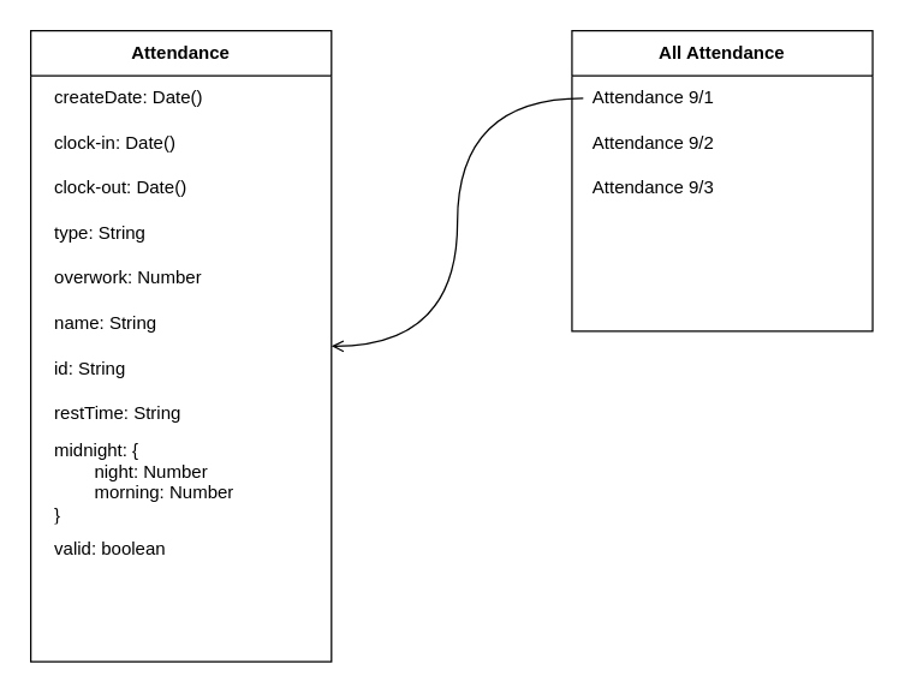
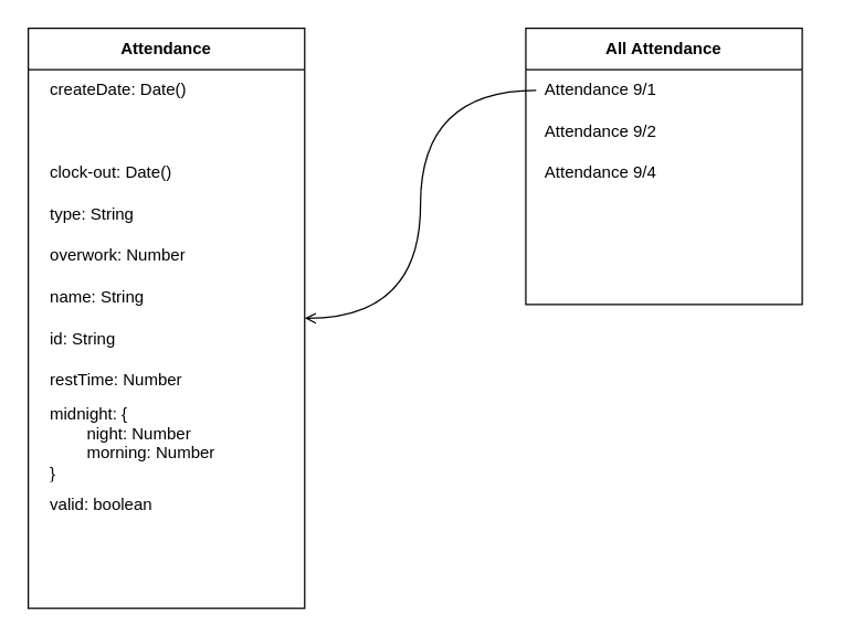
  <mxCell id="0" />
  <mxCell id="1" parent="0" />
  <mxCell id="2" value="Attendance" style="swimlane;whiteSpace=wrap;html=1;startSize=30;" vertex="1" parent="1"><mxGeometry x="20" y="20" width="200" height="420" as="geometry" /></mxCell>
  <mxCell id="3" value="createDate: Date()" style="text;strokeColor=none;fillColor=none;align=left;verticalAlign=middle;spacingLeft=4;spacingRight=4;overflow=hidden;points=[[0,0.5],[1,0.5]];portConstraint=eastwest;rotatable=0;whiteSpace=wrap;html=1;" vertex="1" parent="2"><mxGeometry x="10" y="30" width="190" height="30" as="geometry" /></mxCell>
- <mxCell id="4" value="clock-in: Date()" style="text;strokeColor=none;fillColor=none;align=left;verticalAlign=middle;spacingLeft=4;spacingRight=4;overflow=hidden;points=[[0,0.5],[1,0.5]];portConstraint=eastwest;rotatable=0;whiteSpace=wrap;html=1;" vertex="1" parent="2"><mxGeometry x="10" y="60" width="190" height="30" as="geometry" /></mxCell>
  <mxCell id="5" value="clock-out: Date()" style="text;strokeColor=none;fillColor=none;align=left;verticalAlign=middle;spacingLeft=4;spacingRight=4;overflow=hidden;points=[[0,0.5],[1,0.5]];portConstraint=eastwest;rotatable=0;whiteSpace=wrap;html=1;" vertex="1" parent="2"><mxGeometry x="10" y="90" width="190" height="30" as="geometry" /></mxCell>
  <mxCell id="6" value="type: String" style="text;strokeColor=none;fillColor=none;align=left;verticalAlign=middle;spacingLeft=4;spacingRight=4;overflow=hidden;points=[[0,0.5],[1,0.5]];portConstraint=eastwest;rotatable=0;whiteSpace=wrap;html=1;" vertex="1" parent="2"><mxGeometry x="10" y="120" width="190" height="30" as="geometry" /></mxCell>
  <mxCell id="7" value="overwork: Number" style="text;strokeColor=none;fillColor=none;align=left;verticalAlign=middle;spacingLeft=4;spacingRight=4;overflow=hidden;points=[[0,0.5],[1,0.5]];portConstraint=eastwest;rotatable=0;whiteSpace=wrap;html=1;" vertex="1" parent="2"><mxGeometry x="10" y="150" width="190" height="30" as="geometry" /></mxCell>
  <mxCell id="8" value="name: String" style="text;strokeColor=none;fillColor=none;align=left;verticalAlign=middle;spacingLeft=4;spacingRight=4;overflow=hidden;points=[[0,0.5],[1,0.5]];portConstraint=eastwest;rotatable=0;whiteSpace=wrap;html=1;" vertex="1" parent="2"><mxGeometry x="10" y="180" width="190" height="30" as="geometry" /></mxCell>
  <mxCell id="9" value="id: String" style="text;strokeColor=none;fillColor=none;align=left;verticalAlign=middle;spacingLeft=4;spacingRight=4;overflow=hidden;points=[[0,0.5],[1,0.5]];portConstraint=eastwest;rotatable=0;whiteSpace=wrap;html=1;" vertex="1" parent="2"><mxGeometry x="10" y="210" width="190" height="30" as="geometry" /></mxCell>
- <mxCell id="10" value="restTime: String" style="text;strokeColor=none;fillColor=none;align=left;verticalAlign=middle;spacingLeft=4;spacingRight=4;overflow=hidden;points=[[0,0.5],[1,0.5]];portConstraint=eastwest;rotatable=0;whiteSpace=wrap;html=1;" vertex="1" parent="2"><mxGeometry x="10" y="240" width="190" height="30" as="geometry" /></mxCell>
+ <mxCell id="10" value="restTime: Number" style="text;strokeColor=none;fillColor=none;align=left;verticalAlign=middle;spacingLeft=4;spacingRight=4;overflow=hidden;points=[[0,0.5],[1,0.5]];portConstraint=eastwest;rotatable=0;whiteSpace=wrap;html=1;" vertex="1" parent="2"><mxGeometry x="10" y="240" width="190" height="30" as="geometry" /></mxCell>
  <mxCell id="11" value="midnight: {&lt;br&gt;&lt;span style=&quot;white-space: pre;&quot;&gt;&#09;&lt;/span&gt;night: Number&lt;br&gt;&lt;span style=&quot;white-space: pre;&quot;&gt;&#09;&lt;/span&gt;morning: Number&lt;br&gt;}" style="text;strokeColor=none;fillColor=none;align=left;verticalAlign=middle;spacingLeft=4;spacingRight=4;overflow=hidden;points=[[0,0.5],[1,0.5]];portConstraint=eastwest;rotatable=0;whiteSpace=wrap;html=1;" vertex="1" parent="2"><mxGeometry x="10" y="270" width="190" height="60" as="geometry" /></mxCell>
  <mxCell id="12" value="valid: boolean" style="text;strokeColor=none;fillColor=none;align=left;verticalAlign=middle;spacingLeft=4;spacingRight=4;overflow=hidden;points=[[0,0.5],[1,0.5]];portConstraint=eastwest;rotatable=0;whiteSpace=wrap;html=1;" vertex="1" parent="2"><mxGeometry x="10" y="330" width="190" height="30" as="geometry" /></mxCell>
  <mxCell id="13" value="All Attendance" style="swimlane;whiteSpace=wrap;html=1;startSize=30;" vertex="1" parent="1"><mxGeometry x="380" y="20" width="200" height="200" as="geometry" /></mxCell>
  <mxCell id="14" value="Attendance 9/1" style="text;strokeColor=none;fillColor=none;align=left;verticalAlign=middle;spacingLeft=4;spacingRight=4;overflow=hidden;points=[[0,0.5],[1,0.5]];portConstraint=eastwest;rotatable=0;whiteSpace=wrap;html=1;" vertex="1" parent="13"><mxGeometry x="7.5" y="30" width="200" height="30" as="geometry" /></mxCell>
  <mxCell id="15" value="Attendance 9/2" style="text;strokeColor=none;fillColor=none;align=left;verticalAlign=middle;spacingLeft=4;spacingRight=4;overflow=hidden;points=[[0,0.5],[1,0.5]];portConstraint=eastwest;rotatable=0;whiteSpace=wrap;html=1;" vertex="1" parent="13"><mxGeometry x="7.5" y="60" width="200" height="30" as="geometry" /></mxCell>
- <mxCell id="16" value="Attendance 9/3" style="text;strokeColor=none;fillColor=none;align=left;verticalAlign=middle;spacingLeft=4;spacingRight=4;overflow=hidden;points=[[0,0.5],[1,0.5]];portConstraint=eastwest;rotatable=0;whiteSpace=wrap;html=1;" vertex="1" parent="13"><mxGeometry x="7.5" y="90" width="200" height="30" as="geometry" /></mxCell>
+ <mxCell id="16" value="Attendance 9/4" style="text;strokeColor=none;fillColor=none;align=left;verticalAlign=middle;spacingLeft=4;spacingRight=4;overflow=hidden;points=[[0,0.5],[1,0.5]];portConstraint=eastwest;rotatable=0;whiteSpace=wrap;html=1;" vertex="1" parent="13"><mxGeometry x="7.5" y="90" width="200" height="30" as="geometry" /></mxCell>
  <mxCell id="17" value="" style="endArrow=open;html=1;rounded=0;edgeStyle=orthogonalEdgeStyle;curved=1;" edge="1" parent="1" source="14" target="2"><mxGeometry width="50" height="50" relative="1" as="geometry"><mxPoint x="370" y="270" as="sourcePoint" /><mxPoint x="420" y="220" as="targetPoint" /></mxGeometry></mxCell>
